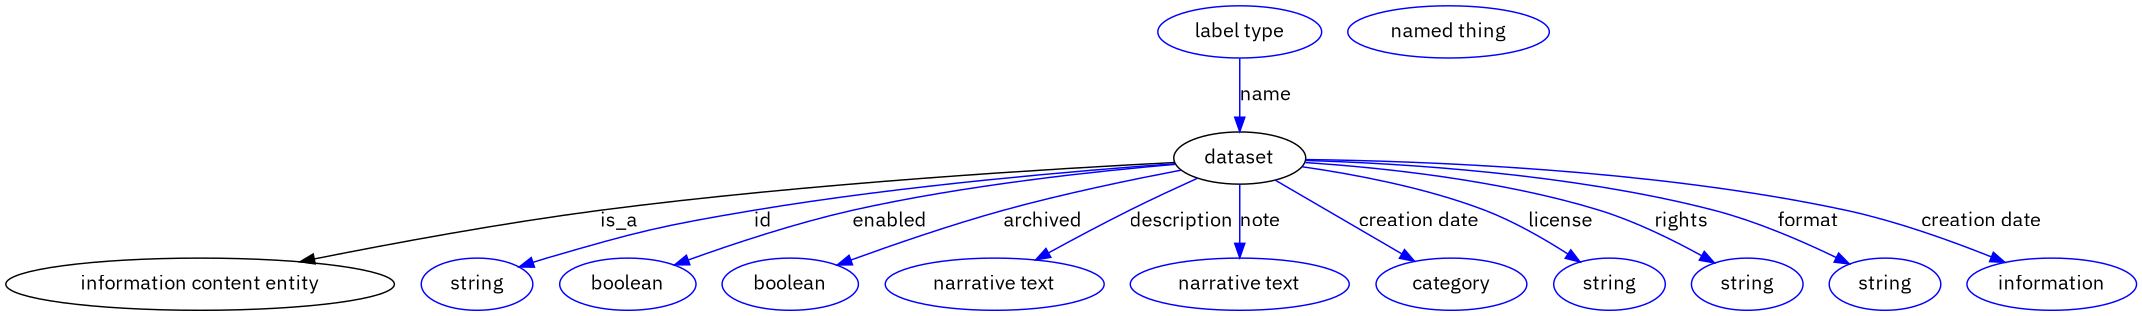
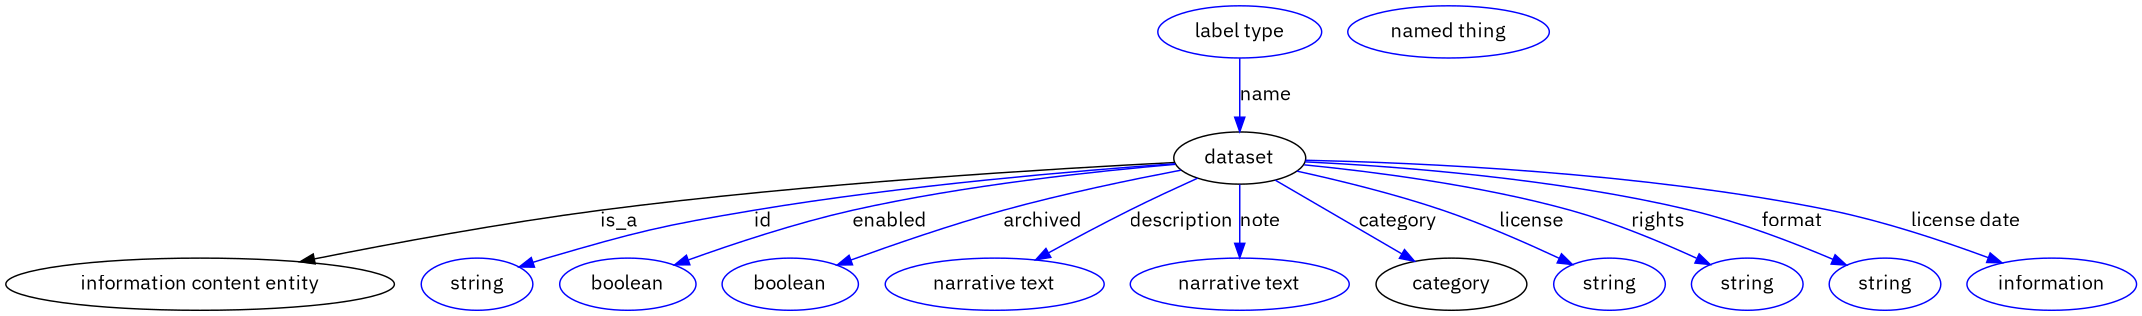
  digraph {
    fontname="IBM Plex Sans"
    node [fontname="IBM Plex Sans" color=blue]
    edge [fontname="IBM Plex Sans" color=blue style=solid]
    n1 [height=0.5 label=dataset width=1.2638 color=""]
    "information content entity" [height=0.5 width=3.7191 color=""]
    n3 [height=0.5 label=string width=1.0652]
    n4 [height=0.5 label=boolean width=1.2999]
    n5 [height=0.5 label=boolean width=1.2999]
    n6 [height=0.5 label="narrative text" width=2.0943]
    n7 [height=0.5 label="narrative text" width=2.0943]
-   category [height=0.5 width=1.4443]
+   category [height=0.5 width=1.4443 color=""]
    n9 [height=0.5 label=string width=1.0652]
    n10 [height=0.5 label=string width=1.0652]
    n11 [height=0.5 label=string width=1.0652]
    n12 [height=0.5 label=information width=0.86659]
    n13 [height=0.5 label="label type" width=1.5707]
    n14 [height=0.5 label="named thing" width=1.9318]
    n1 -> "information content entity" [label=is_a color="" style=""]
    n1 -> n3 [label=id]
    n1 -> n4 [label=enabled]
    n1 -> n5 [label=archived]
    n1 -> n6 [label=description]
    n1 -> n7 [label=note]
-   n1 -> category [label="creation date"]
+   n1 -> category [label=category]
    n1 -> n9 [label=license]
    n1 -> n10 [label=rights]
    n1 -> n11 [label=format]
-   n1 -> n12 [label="creation date"]
+   n1 -> n12 [label="license date"]
    n13 -> n1 [label=name]
  }
